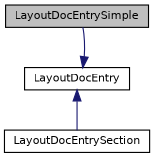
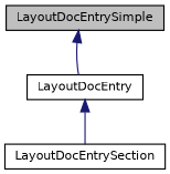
  digraph {
    node [color=black fillcolor=white fontname=Helvetica fontsize=10 shape=record style=filled]
    edge [color=midnightblue dir=back fontname=Helvetica fontsize=10 labelfontname=Helvetica labelfontsize=10 style=solid]
    n1 [fillcolor=grey75 fontcolor=black height=0.2 label=LayoutDocEntrySimple width=0.4]
    n2 [height=0.2 label=LayoutDocEntrySection width=0.4]
    n3 [height=0.2 label=LayoutDocEntry width=0.4]
-   n3 -> n1
+   n1 -> n3
    n3 -> n2
  }
